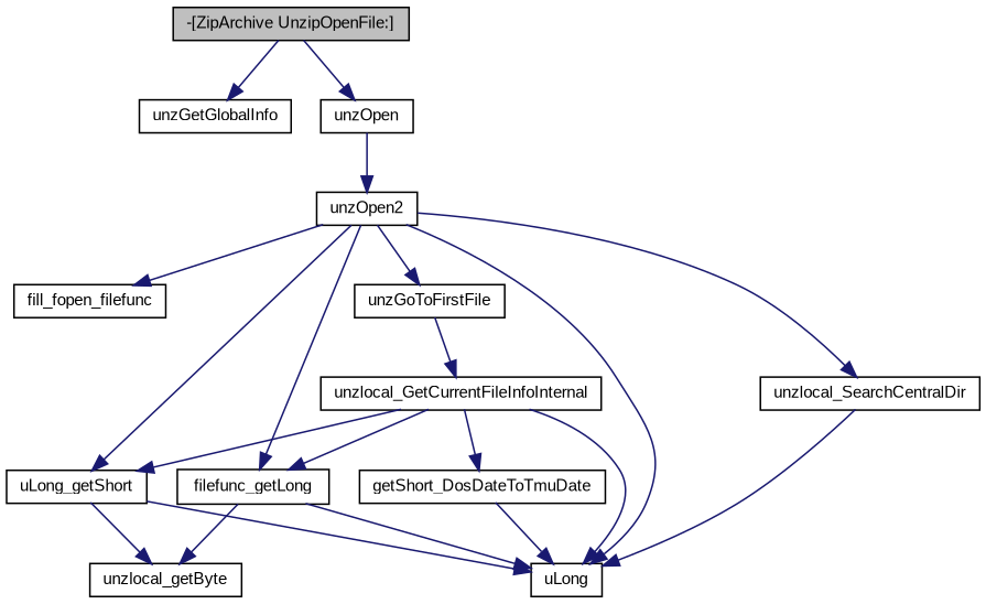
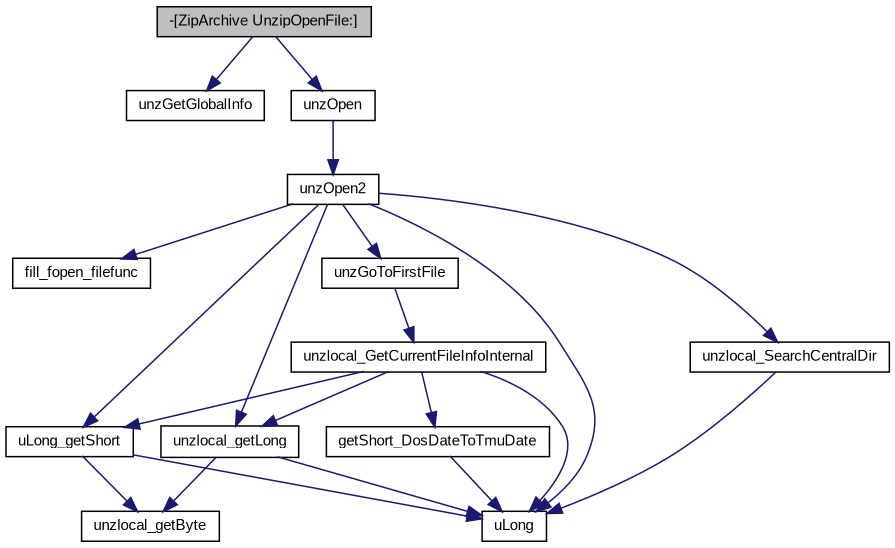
  digraph {
    fontname="Liberation Sans"
    rankdir=TB
    node [color=black fillcolor=white fontname="Liberation Sans" fontsize=10 shape=record style=filled]
    edge [color=midnightblue fontname="Liberation Sans" fontsize=10 labelfontname="FreeSans.ttf" labelfontsize=10 style=solid]
    n1 [fillcolor=grey75 fontcolor=black height=0.2 label="-[ZipArchive UnzipOpenFile:]" width=0.4]
    n2 [height=0.2 label=unzGetGlobalInfo width=0.4]
    n3 [height=0.2 label=unzOpen width=0.4]
    n4 [height=0.2 label=unzOpen2 width=0.4]
    n5 [height=0.2 label=fill_fopen_filefunc width=0.4]
    n6 [height=0.2 label=uLong width=0.4]
    n7 [height=0.2 label=unzGoToFirstFile width=0.4]
-   n8 [height=0.2 label=filefunc_getLong width=0.4]
+   n8 [height=0.2 label=unzlocal_getLong width=0.4]
    n9 [height=0.2 label=uLong_getShort width=0.4]
    n10 [height=0.2 label=unzlocal_SearchCentralDir width=0.4]
    n11 [height=0.2 label=unzlocal_GetCurrentFileInfoInternal width=0.4]
    n12 [height=0.2 label=unzlocal_getByte width=0.4]
    n13 [height=0.2 label=getShort_DosDateToTmuDate width=0.4]
    n1 -> n2
    n1 -> n3
    n3 -> n4
    n4 -> n5
    n4 -> n6
    n4 -> n7
    n4 -> n8
    n4 -> n9
    n4 -> n10
    n7 -> n11
    n8 -> n6
    n8 -> n12
    n9 -> n6
    n9 -> n12
    n10 -> n6
    n11 -> n6
    n11 -> n8
    n11 -> n9
    n11 -> n13
    n13 -> n6
  }
